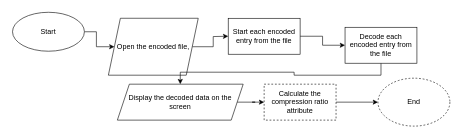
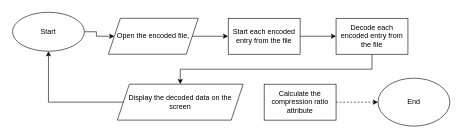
  <mxCell id="0" />
  <mxCell id="1" parent="0" />
  <mxCell id="2" style="edgeStyle=orthogonalEdgeStyle;rounded=0;orthogonalLoop=1;jettySize=auto;html=1;exitX=1;exitY=0.5;exitDx=0;exitDy=0;" edge="1" parent="1" source="3" target="5"><mxGeometry relative="1" as="geometry" /></mxCell>
  <mxCell id="3" value="Start" style="ellipse;whiteSpace=wrap;html=1;" vertex="1" parent="1"><mxGeometry x="20" y="20" width="120" height="65" as="geometry" /></mxCell>
  <mxCell id="4" style="edgeStyle=orthogonalEdgeStyle;rounded=0;orthogonalLoop=1;jettySize=auto;html=1;exitX=1;exitY=0.5;exitDx=0;exitDy=0;" edge="1" parent="1" source="5"><mxGeometry relative="1" as="geometry"><mxPoint x="380" y="60" as="targetPoint" /></mxGeometry></mxCell>
- <mxCell id="5" value="Open the encoded file," style="shape=parallelogram;perimeter=parallelogramPerimeter;whiteSpace=wrap;html=1;fixedSize=1;" vertex="1" parent="1"><mxGeometry x="180" y="30" width="150" height="95" as="geometry" /></mxCell>
+ <mxCell id="5" value="Open the encoded file," style="shape=parallelogram;perimeter=parallelogramPerimeter;whiteSpace=wrap;html=1;fixedSize=1;" vertex="1" parent="1"><mxGeometry x="180" y="30" width="150" height="60" as="geometry" /></mxCell>
  <mxCell id="6" style="edgeStyle=orthogonalEdgeStyle;rounded=0;orthogonalLoop=1;jettySize=auto;html=1;exitX=1;exitY=0.5;exitDx=0;exitDy=0;entryX=0;entryY=0.5;entryDx=0;entryDy=0;" edge="1" parent="1" source="7" target="9"><mxGeometry relative="1" as="geometry" /></mxCell>
  <mxCell id="7" value="Start each encoded entry from the file" style="rounded=0;whiteSpace=wrap;html=1;" vertex="1" parent="1"><mxGeometry x="380" y="30" width="120" height="60" as="geometry" /></mxCell>
  <mxCell id="8" style="edgeStyle=orthogonalEdgeStyle;rounded=0;orthogonalLoop=1;jettySize=auto;html=1;exitX=0.5;exitY=1;exitDx=0;exitDy=0;" edge="1" parent="1" source="9" target="11"><mxGeometry relative="1" as="geometry" /></mxCell>
- <mxCell id="9" value="Decode each encoded entry from the file" style="rounded=0;whiteSpace=wrap;html=1;" vertex="1" parent="1"><mxGeometry x="575" y="45" width="120" height="60" as="geometry" /></mxCell>
- <mxCell id="10" style="edgeStyle=orthogonalEdgeStyle;rounded=0;orthogonalLoop=1;jettySize=auto;html=1;exitX=1;exitY=0.5;exitDx=0;exitDy=0;entryX=0;entryY=0.5;entryDx=0;entryDy=0;" edge="1" parent="1" source="11" target="13"><mxGeometry relative="1" as="geometry" /></mxCell>
+ <mxCell id="9" value="Decode each encoded entry from the file" style="rounded=0;whiteSpace=wrap;html=1;" vertex="1" parent="1"><mxGeometry x="560" y="30" width="120" height="60" as="geometry" /></mxCell>
+ <mxCell id="10" style="edgeStyle=orthogonalEdgeStyle;rounded=0;orthogonalLoop=1;jettySize=auto;html=1;exitX=1;exitY=0.5;exitDx=0;exitDy=0;" edge="1" parent="1" source="11" target="3"><mxGeometry relative="1" as="geometry" /></mxCell>
  <mxCell id="11" value="Display the decoded data on the screen" style="shape=parallelogram;perimeter=parallelogramPerimeter;whiteSpace=wrap;html=1;fixedSize=1;" vertex="1" parent="1"><mxGeometry x="195" y="140" width="210" height="60" as="geometry" /></mxCell>
- <mxCell id="12" style="edgeStyle=orthogonalEdgeStyle;rounded=0;orthogonalLoop=1;jettySize=auto;html=1;exitX=1;exitY=0.5;exitDx=0;exitDy=0;entryX=0;entryY=0.5;entryDx=0;entryDy=0;" edge="1" parent="1" source="13" target="14"><mxGeometry relative="1" as="geometry" /></mxCell>
- <mxCell id="13" value="Calculate the compression ratio attribute" style="rounded=0;whiteSpace=wrap;html=1;dashed=1;" vertex="1" parent="1"><mxGeometry x="440" y="140" width="120" height="60" as="geometry" /></mxCell>
- <mxCell id="14" value="End" style="ellipse;whiteSpace=wrap;html=1;dashed=1;" vertex="1" parent="1"><mxGeometry x="630" y="130" width="120" height="80" as="geometry" /></mxCell>
+ <mxCell id="12" style="edgeStyle=orthogonalEdgeStyle;rounded=0;orthogonalLoop=1;jettySize=auto;html=1;exitX=1;exitY=0.5;exitDx=0;exitDy=0;entryX=0;entryY=0.5;entryDx=0;entryDy=0;dashed=1;" edge="1" parent="1" source="13" target="14"><mxGeometry relative="1" as="geometry" /></mxCell>
+ <mxCell id="13" value="Calculate the compression ratio attribute" style="rounded=0;whiteSpace=wrap;html=1;" vertex="1" parent="1"><mxGeometry x="440" y="140" width="120" height="60" as="geometry" /></mxCell>
+ <mxCell id="14" value="End" style="ellipse;whiteSpace=wrap;html=1;" vertex="1" parent="1"><mxGeometry x="630" y="130" width="120" height="80" as="geometry" /></mxCell>
